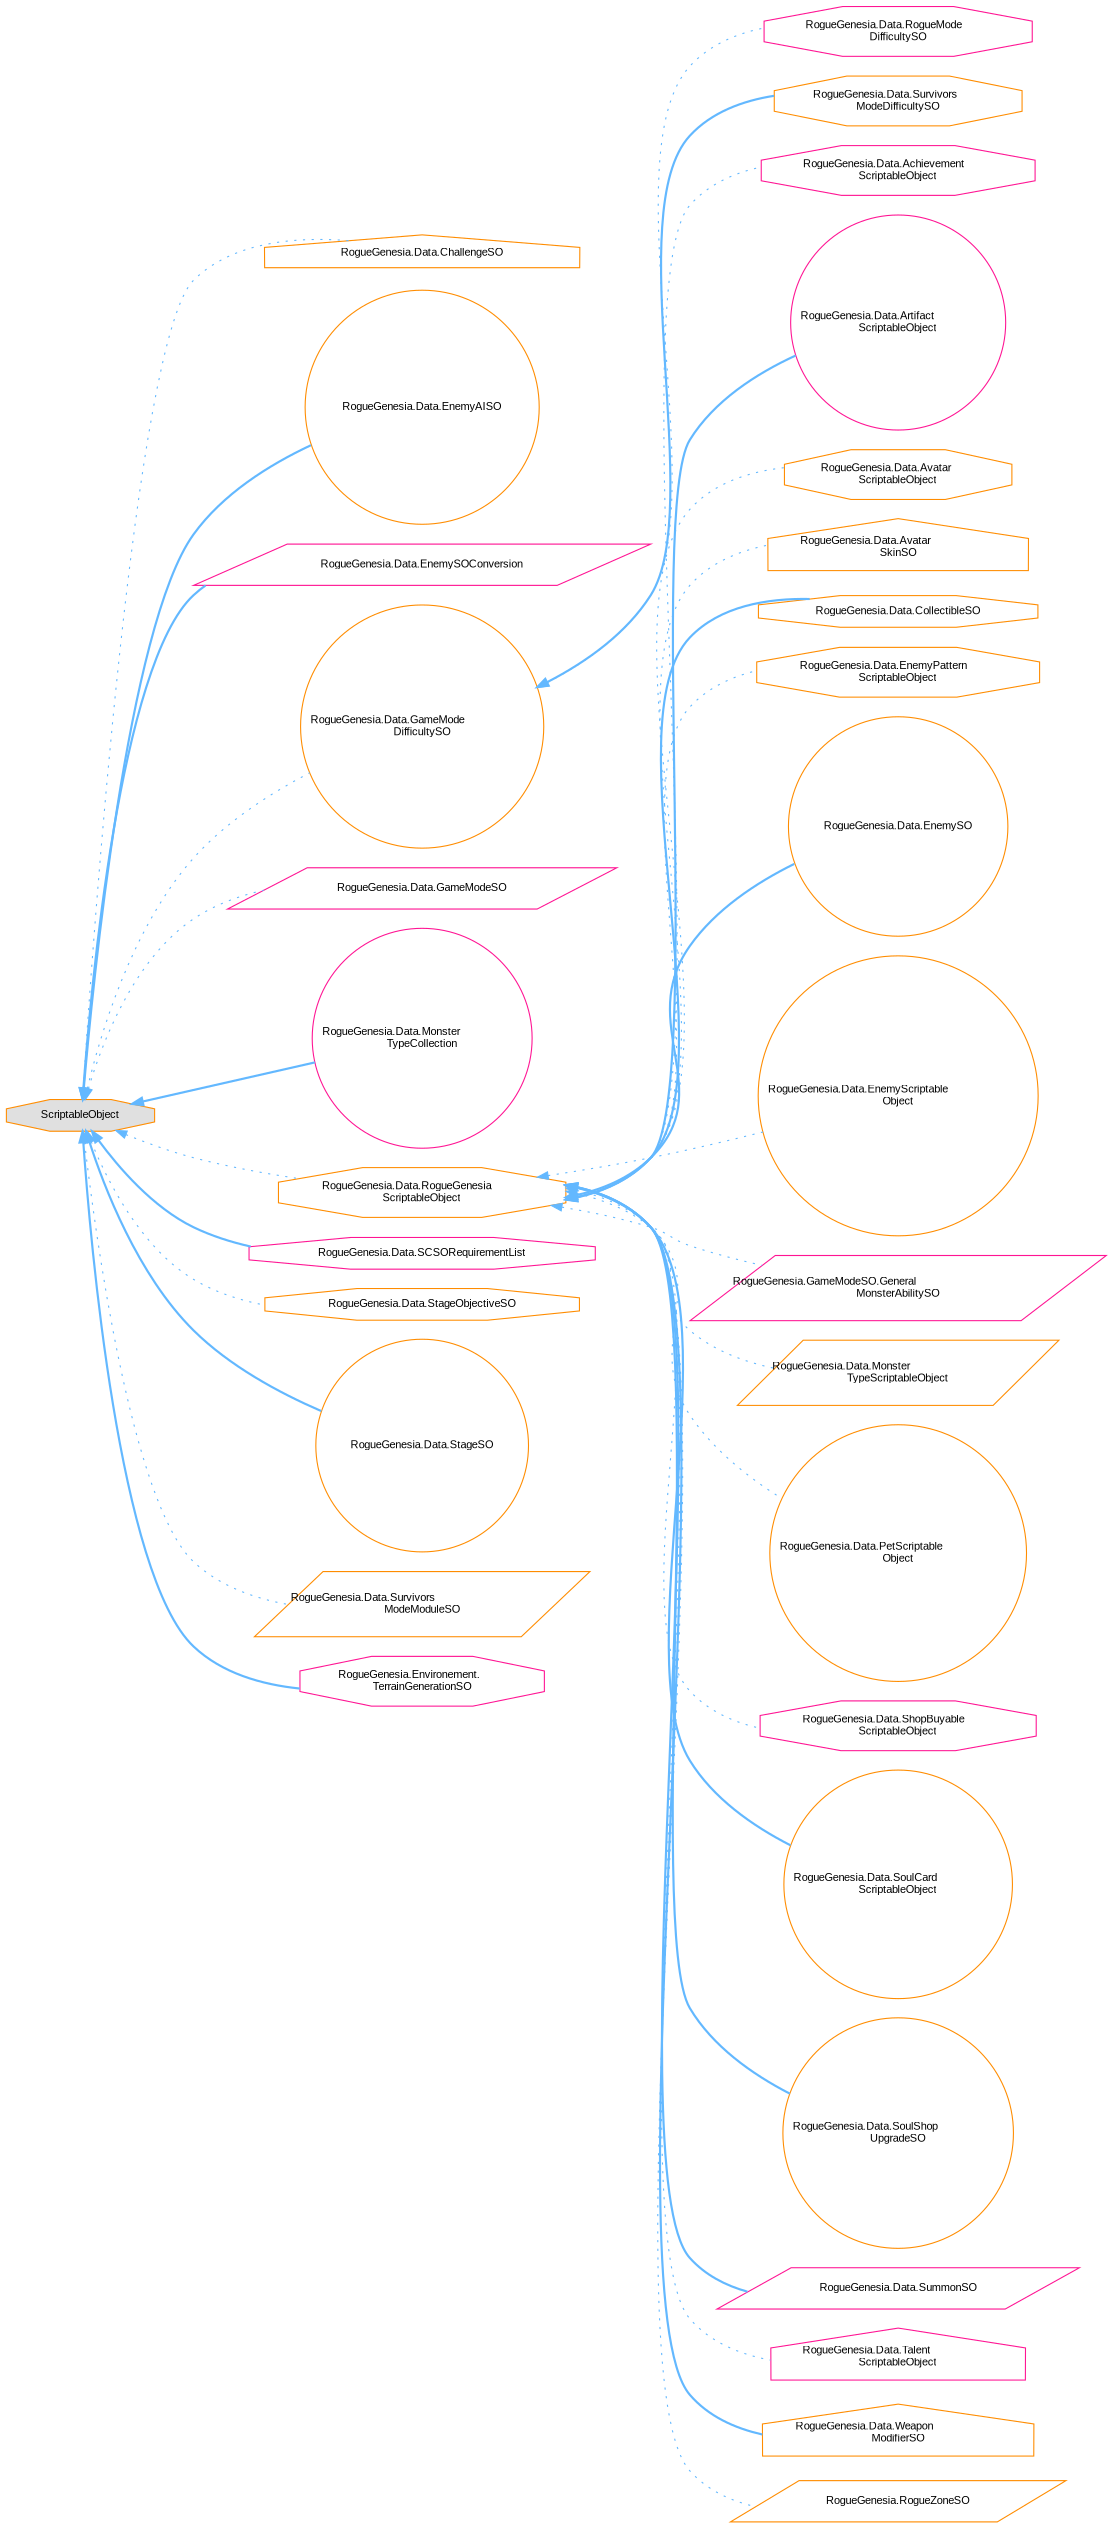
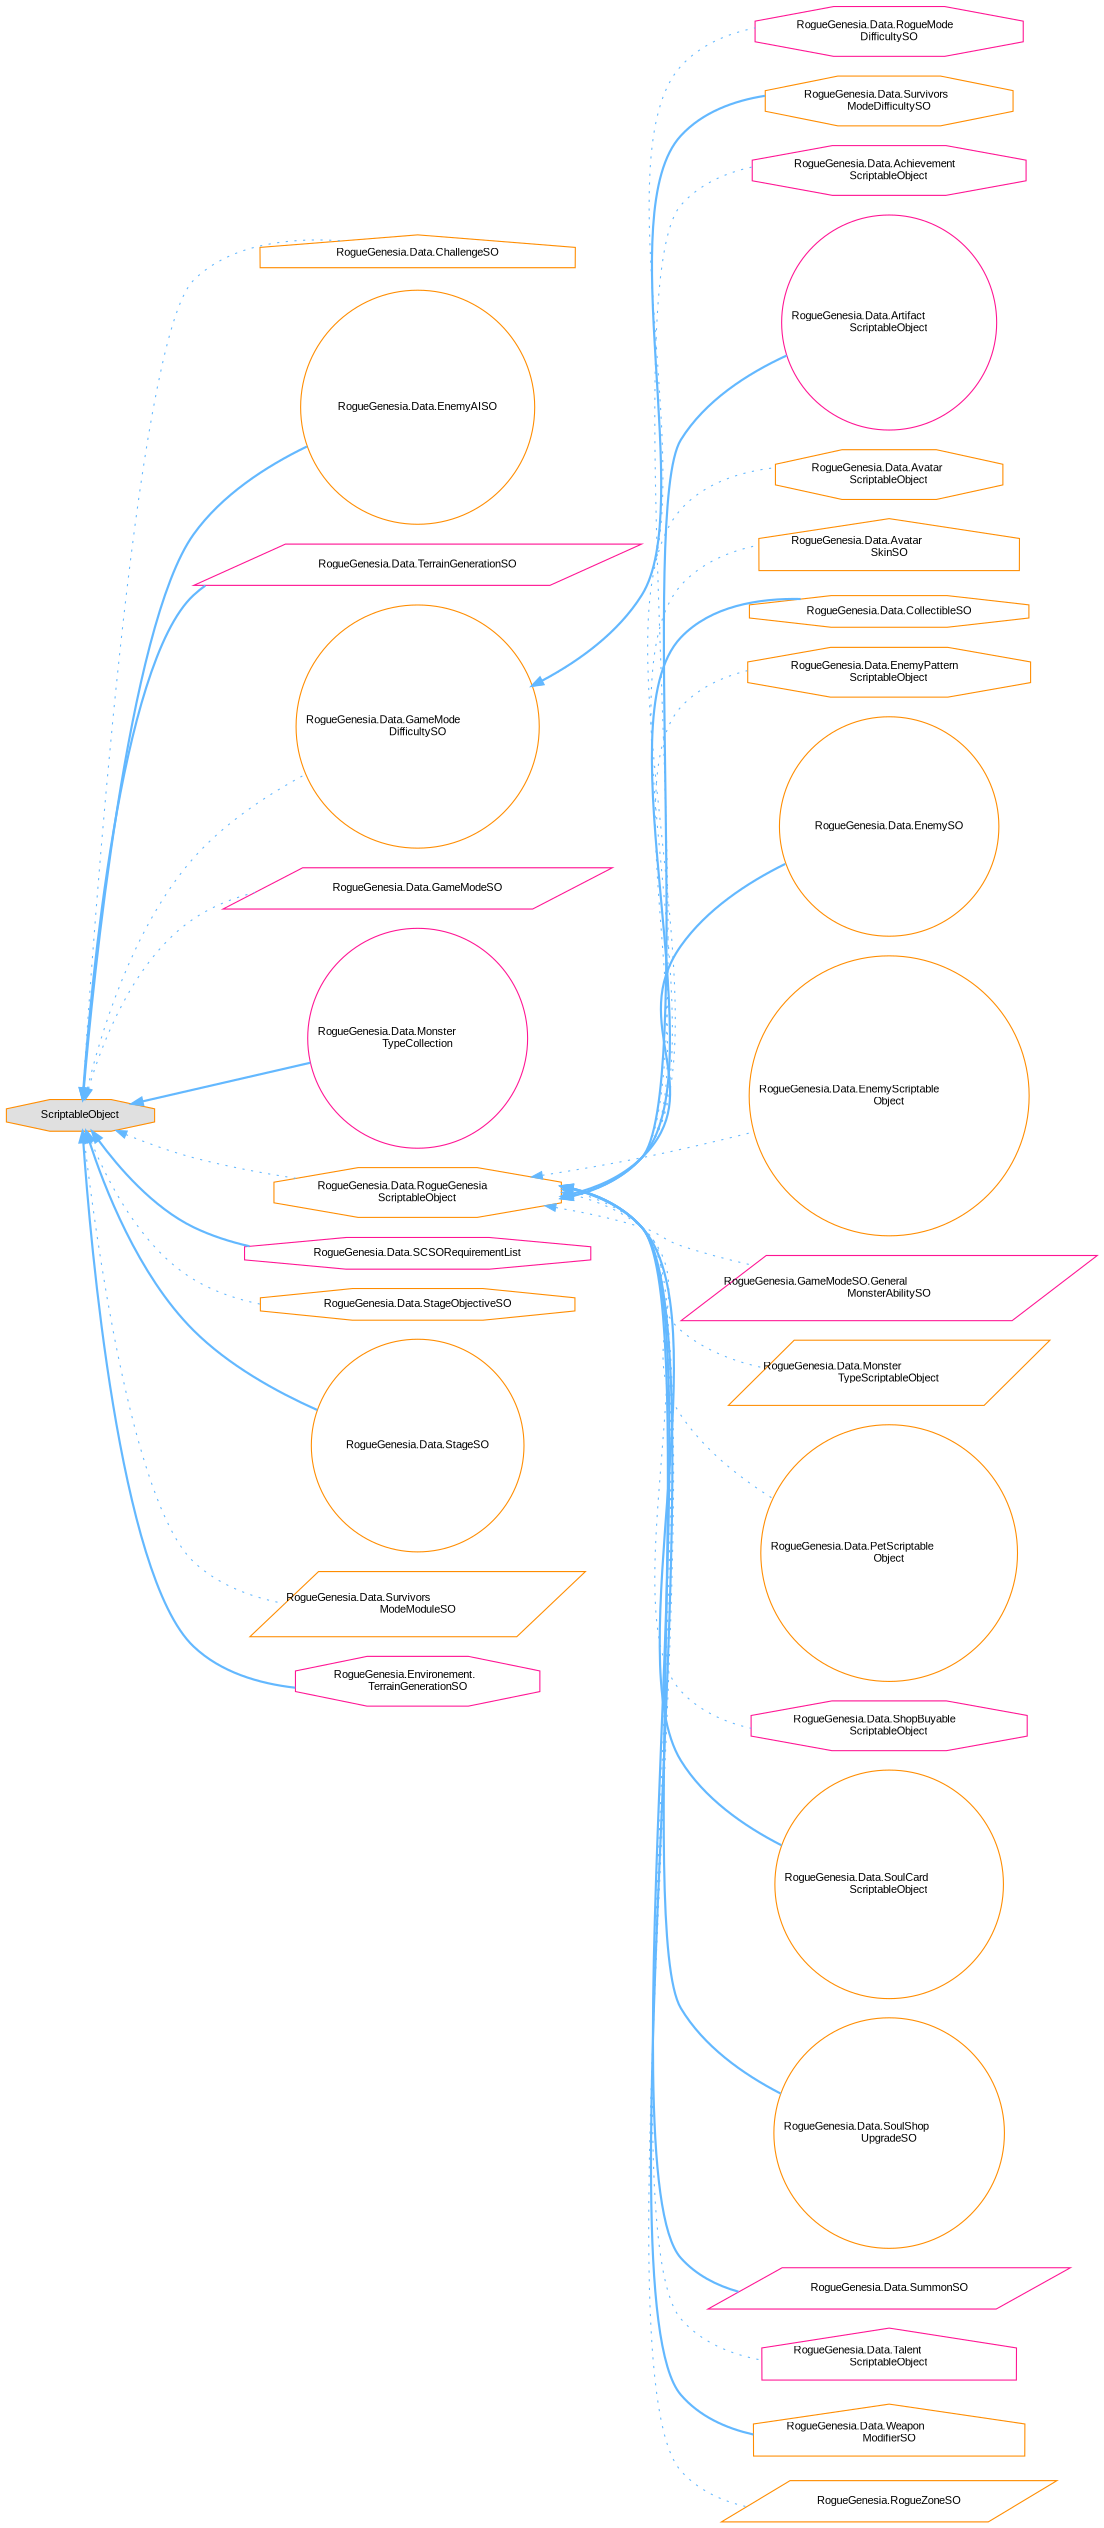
  digraph {
    fontname="Liberation Sans"
    rankdir=LR
    node [color=darkorange fillcolor=white fontname="Liberation Sans" fontsize=10 shape=octagon style=filled]
    edge [color=steelblue1 dir=back fontname="Liberation Sans" fontsize=10 labelfontname=Helvetica labelfontsize=10 style=dotted]
    n1 [fillcolor="#E0E0E0" height=0.2 label=ScriptableObject width=0.4]
    n2 [height=0.2 label="RogueGenesia.Data.ChallengeSO" shape=house width=0.4]
    n3 [height=0.2 label="RogueGenesia.Data.EnemyAISO" shape=circle width=0.4]
-   n4 [color=deeppink height=0.2 label="RogueGenesia.Data.EnemySOConversion" shape=parallelogram width=0.4]
+   n4 [color=deeppink height=0.2 label="RogueGenesia.Data.TerrainGenerationSO" shape=parallelogram width=0.4]
    n5 [height=0.2 label="RogueGenesia.Data.GameMode\lDifficultySO" shape=circle width=0.4]
    n6 [color=deeppink height=0.2 label="RogueGenesia.Data.GameModeSO" shape=parallelogram width=0.4]
    n7 [color=deeppink height=0.2 label="RogueGenesia.Data.Monster\lTypeCollection" shape=circle width=0.4]
    n8 [height=0.2 label="RogueGenesia.Data.RogueGenesia\lScriptableObject" width=0.4]
    n9 [color=deeppink height=0.2 label="RogueGenesia.Data.SCSORequirementList" width=0.4]
    n10 [height=0.2 label="RogueGenesia.Data.StageObjectiveSO" width=0.4]
    n11 [height=0.2 label="RogueGenesia.Data.StageSO" shape=circle width=0.4]
    n12 [height=0.2 label="RogueGenesia.Data.Survivors\lModeModuleSO" shape=parallelogram width=0.4]
    n13 [color=deeppink height=0.2 label="RogueGenesia.Environement.\lTerrainGenerationSO" width=0.4]
    n14 [color=deeppink height=0.2 label="RogueGenesia.Data.RogueMode\lDifficultySO" width=0.4]
    n15 [height=0.2 label="RogueGenesia.Data.Survivors\lModeDifficultySO" width=0.4]
    n16 [color=deeppink height=0.2 label="RogueGenesia.Data.Achievement\lScriptableObject" width=0.4]
    n17 [color=deeppink height=0.2 label="RogueGenesia.Data.Artifact\lScriptableObject" shape=circle width=0.4]
    n18 [height=0.2 label="RogueGenesia.Data.Avatar\lScriptableObject" width=0.4]
    n19 [height=0.2 label="RogueGenesia.Data.Avatar\lSkinSO" shape=house width=0.4]
    n20 [height=0.2 label="RogueGenesia.Data.CollectibleSO" width=0.4]
    n21 [height=0.2 label="RogueGenesia.Data.EnemyPattern\lScriptableObject" width=0.4]
    n22 [height=0.2 label="RogueGenesia.Data.EnemySO" shape=circle width=0.4]
    n23 [height=0.2 label="RogueGenesia.Data.EnemyScriptable\lObject" shape=circle width=0.4]
    n24 [color=deeppink height=0.2 label="RogueGenesia.GameModeSO.General\lMonsterAbilitySO" shape=parallelogram width=0.4]
    n25 [height=0.2 label="RogueGenesia.Data.Monster\lTypeScriptableObject" shape=parallelogram width=0.4]
    n26 [height=0.2 label="RogueGenesia.Data.PetScriptable\lObject" shape=circle width=0.4]
    n27 [color=deeppink height=0.2 label="RogueGenesia.Data.ShopBuyable\lScriptableObject" width=0.4]
    n28 [height=0.2 label="RogueGenesia.Data.SoulCard\lScriptableObject" shape=circle width=0.4]
    n29 [height=0.2 label="RogueGenesia.Data.SoulShop\lUpgradeSO" shape=circle width=0.4]
    n30 [color=deeppink height=0.2 label="RogueGenesia.Data.SummonSO" shape=parallelogram width=0.4]
    n31 [color=deeppink height=0.2 label="RogueGenesia.Data.Talent\lScriptableObject" shape=house width=0.4]
    n32 [height=0.2 label="RogueGenesia.Data.Weapon\lModifierSO" shape=house width=0.4]
    n33 [height=0.2 label="RogueGenesia.RogueZoneSO" shape=parallelogram width=0.4]
    n1 -> n2
    n1 -> n3 [style=bold]
    n1 -> n4 [style=bold]
    n1 -> n5
    n1 -> n6
    n1 -> n7 [style=bold]
    n1 -> n8
    n1 -> n9 [style=bold]
    n1 -> n10
    n1 -> n11 [style=bold]
    n1 -> n12
    n1 -> n13 [style=bold]
    n5 -> n14
    n5 -> n15 [style=bold]
    n8 -> n16
    n8 -> n17 [style=bold]
    n8 -> n18
    n8 -> n19
    n8 -> n20 [style=bold]
    n8 -> n21
    n8 -> n22 [style=bold]
    n8 -> n23
    n8 -> n24
    n8 -> n25
    n8 -> n26
    n8 -> n27
    n8 -> n28 [style=bold]
    n8 -> n29 [style=bold]
    n8 -> n30 [style=bold]
    n8 -> n31
    n8 -> n32 [style=bold]
    n8 -> n33
  }
